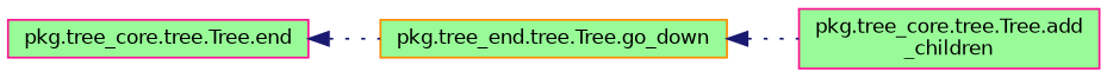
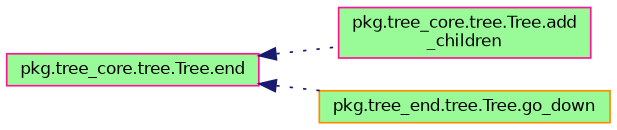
  digraph {
    rankdir=LR
    node [color=deeppink fillcolor=palegreen fontname=Helvetica fontsize=10 shape=record style=filled]
    edge [color=midnightblue dir=back fontname=Helvetica fontsize=10 labelfontname=Helvetica labelfontsize=10 style=dotted]
    n1 [fontcolor=black height=0.2 label="pkg.tree_core.tree.Tree.end" width=0.4]
    n2 [height=0.2 label="pkg.tree_core.tree.Tree.add\l_children" width=0.4]
    n3 [color=darkorange height=0.2 label="pkg.tree_end.tree.Tree.go_down" width=0.4]
-   n3 -> n2
+   n1 -> n2
    n1 -> n3
  }
